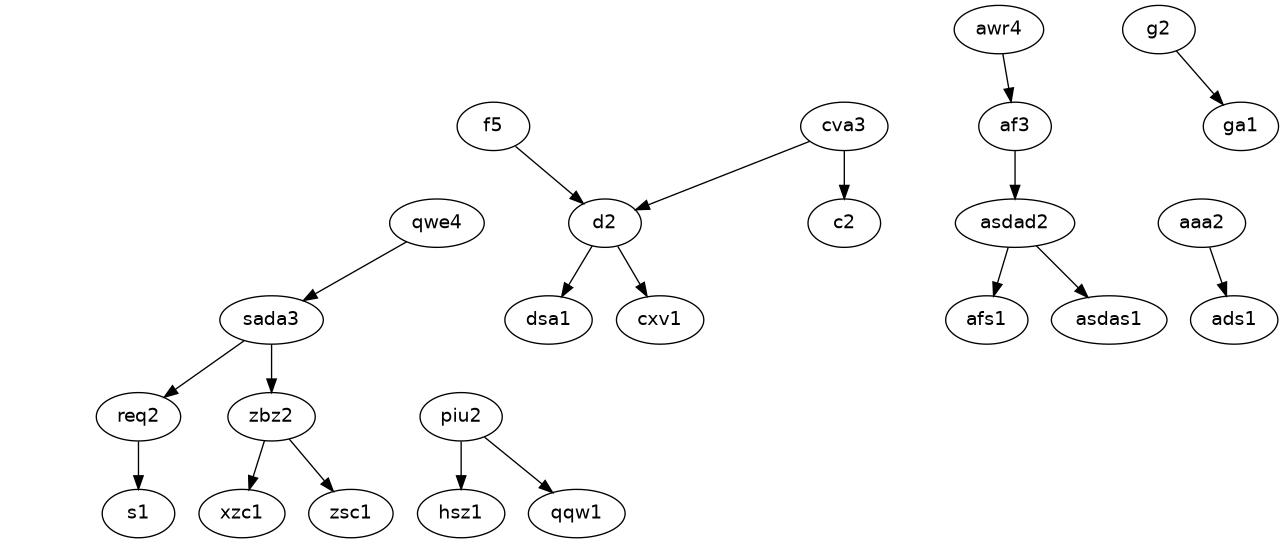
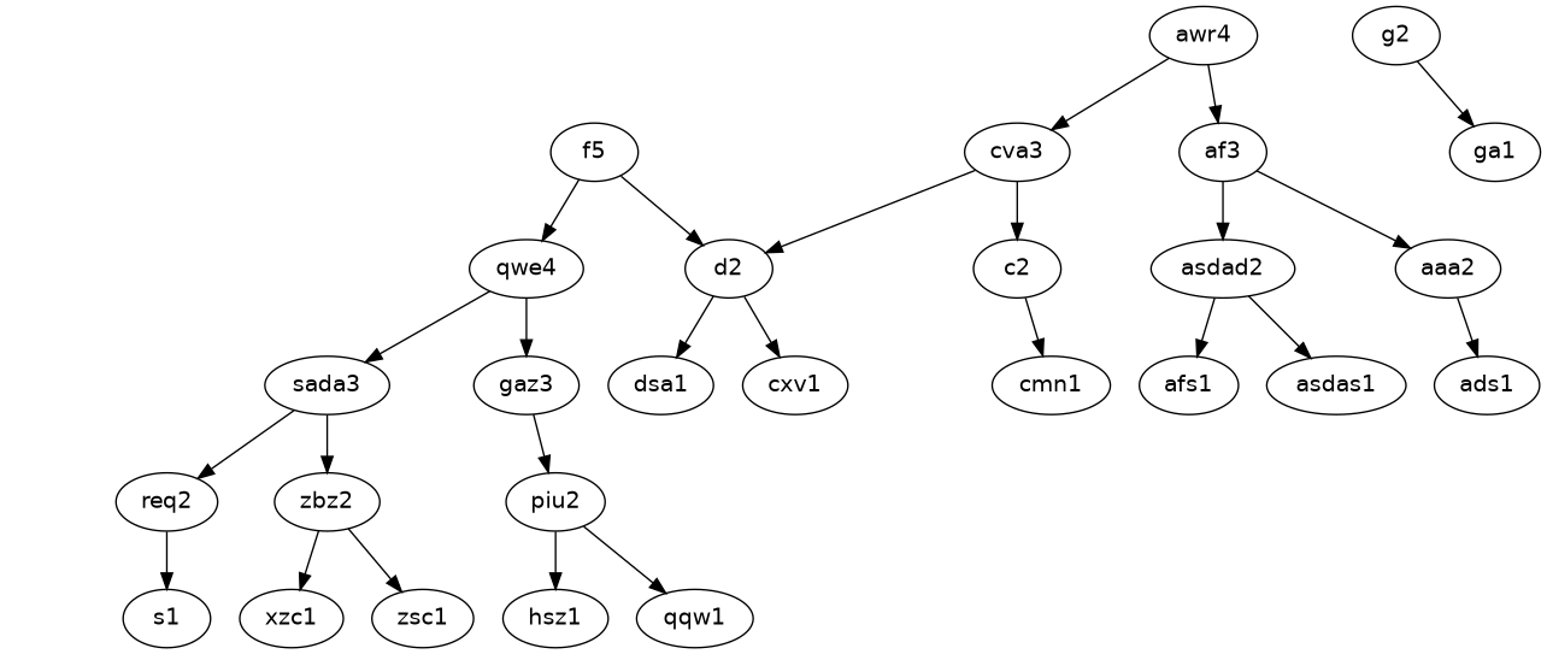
  digraph {
    fontname="DejaVu Sans"
    node [fontname="DejaVu Sans"]
    edge [fontname="DejaVu Sans"]
    f5
    qwe4
    d2
    awr4
    af3
    cva3
+   gaz3
    sada3
    aaa2
    asdad2
    c2
    ads1
    afs1
    asdas1
    n15 [label=0 style=invis]
+   cmn1
    cxv1
    dsa1
    piu2
    req2
    zbz2
    n22 [label=1 style=invis]
    g2
    ga1
    hsz1
    qqw1
    n27 [label=2 style=invis]
    s1
    xzc1
    zsc1
+   f5 -> qwe4
    f5 -> d2
+   qwe4 -> gaz3
    qwe4 -> sada3
    d2 -> cxv1
    d2 -> dsa1
    awr4 -> af3
+   awr4 -> cva3
+   af3 -> aaa2
    af3 -> asdad2
    cva3 -> d2
    cva3 -> c2
+   gaz3 -> piu2
    sada3 -> req2
    sada3 -> zbz2
    aaa2 -> ads1
    asdad2 -> afs1
    asdad2 -> asdas1
    c2 -> n15 [style=invis]
+   c2 -> cmn1
    piu2 -> hsz1
    piu2 -> qqw1
    req2 -> n27 [style=invis]
    req2 -> s1
    zbz2 -> xzc1
    zbz2 -> zsc1
    g2 -> n22 [style=invis]
    g2 -> ga1
  }
